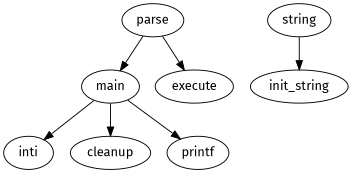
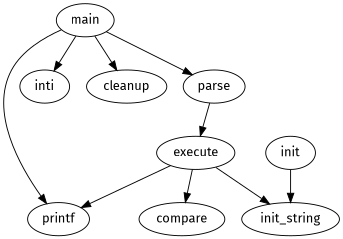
  digraph {
    fontname="Fira Sans"
    node [fontname="Fira Sans"]
    edge [fontname="Fira Sans"]
    main
    parse
    inti
    cleanup
    printf
    execute
    n7 [label=init_string]
-   init [label=string]
-   parse -> main
+   compare
+   init
+   main -> parse
    main -> inti
    main -> cleanup
    main -> printf
    parse -> execute
+   execute -> printf
+   execute -> n7
+   execute -> compare
    init -> n7
  }
